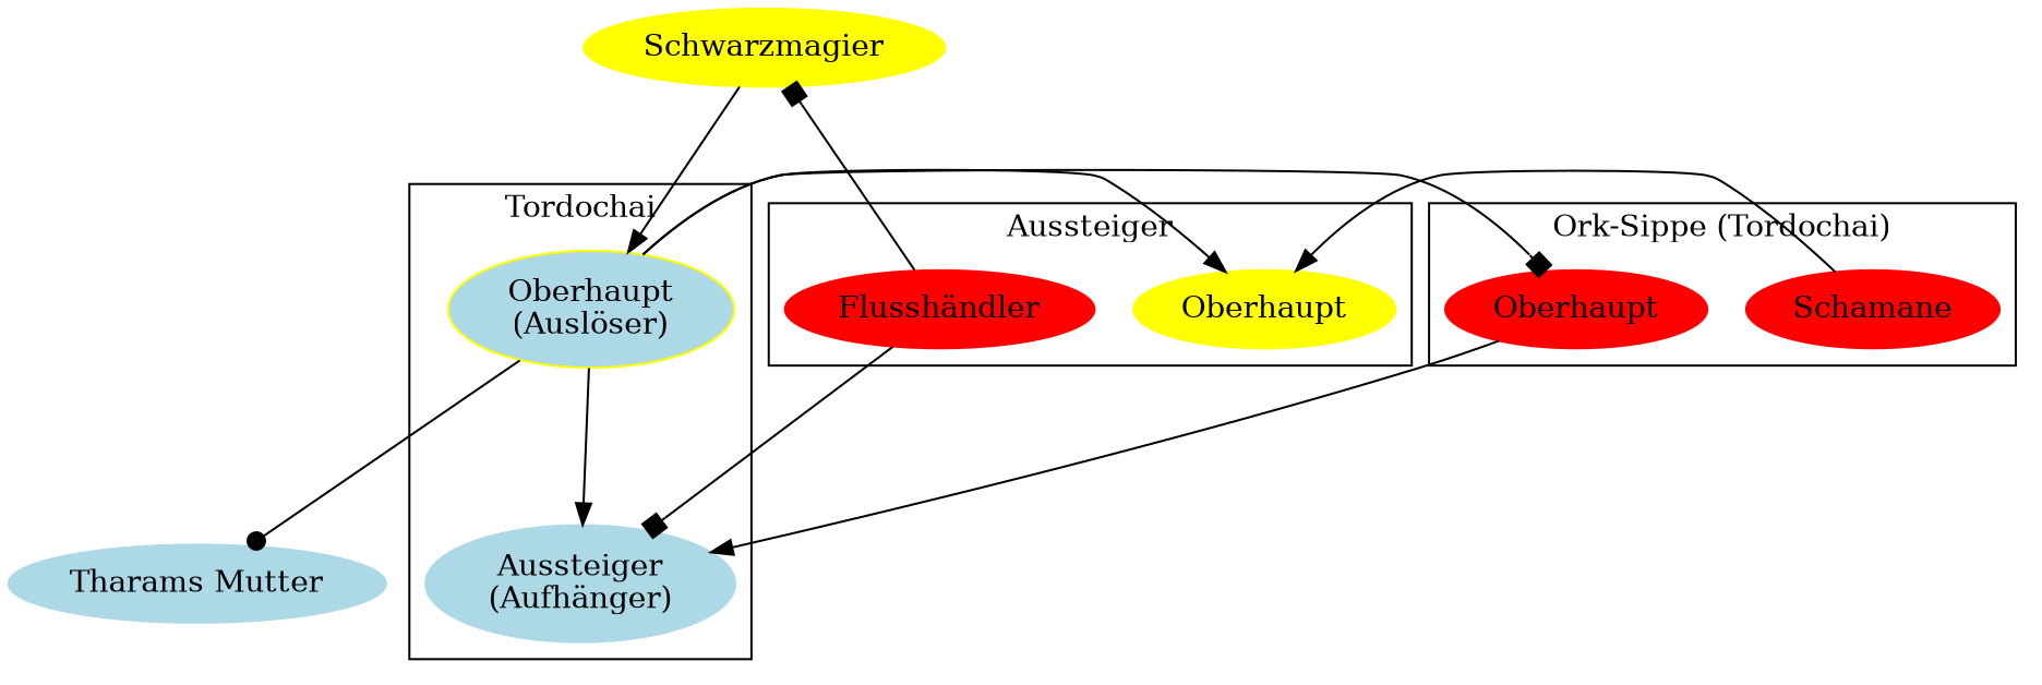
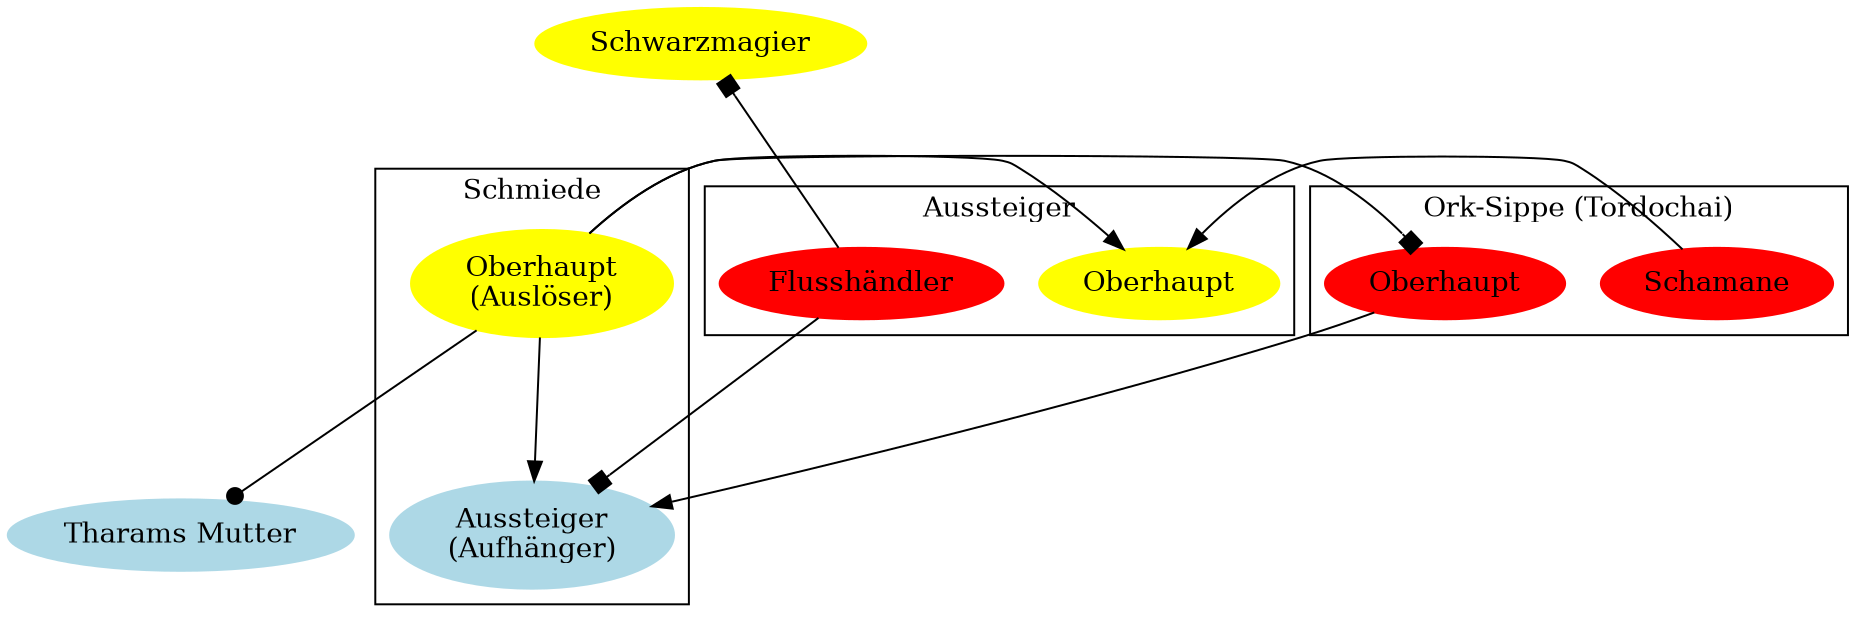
  digraph {
    compound=true
    node [color=yellow style=filled]
    edge [arrowhead=normal arrowtail=dot minlen=2]
    n1 [label=Oberhaupt]
    n2 [color=red label="Flusshändler"]
-   n3 [label="Oberhaupt\n(Auslöser)" fillcolor=lightblue]
+   n3 [label="Oberhaupt\n(Auslöser)"]
    n4 [color=lightblue label="Aussteiger\n(Aufhänger)"]
    n5 [color=red label=Schamane]
    n6 [color=red label=Oberhaupt]
    n7 [label=Schwarzmagier]
    n8 [color=lightblue label="Tharams Mutter"]
    subgraph cluster_1 {
      label=Aussteiger
      n1
      n2
    }
    subgraph cluster_2 {
-     label=Tordochai
+     label=Schmiede
      n3
      n4
    }
    subgraph cluster_3 {
      label="Ork-Sippe (Tordochai)"
      n5
      n6
    }
    n2 -> n4 [arrowhead=box]
    n2 -> n7 [arrowhead=box]
    n3 -> n1 [arrowtail=normal minlen=2.5]
    n3 -> n4 [arrowtail=normal]
    n3 -> n6 [arrowhead=box minlen=2.5]
    n3 -> n8 [arrowhead=dot]
    n5 -> n1 [arrowtail=normal minlen=2.5]
    n6 -> n4 [arrowtail=""]
-   n7 -> n3 [minlen=2.5 arrowtail=""]
  }
